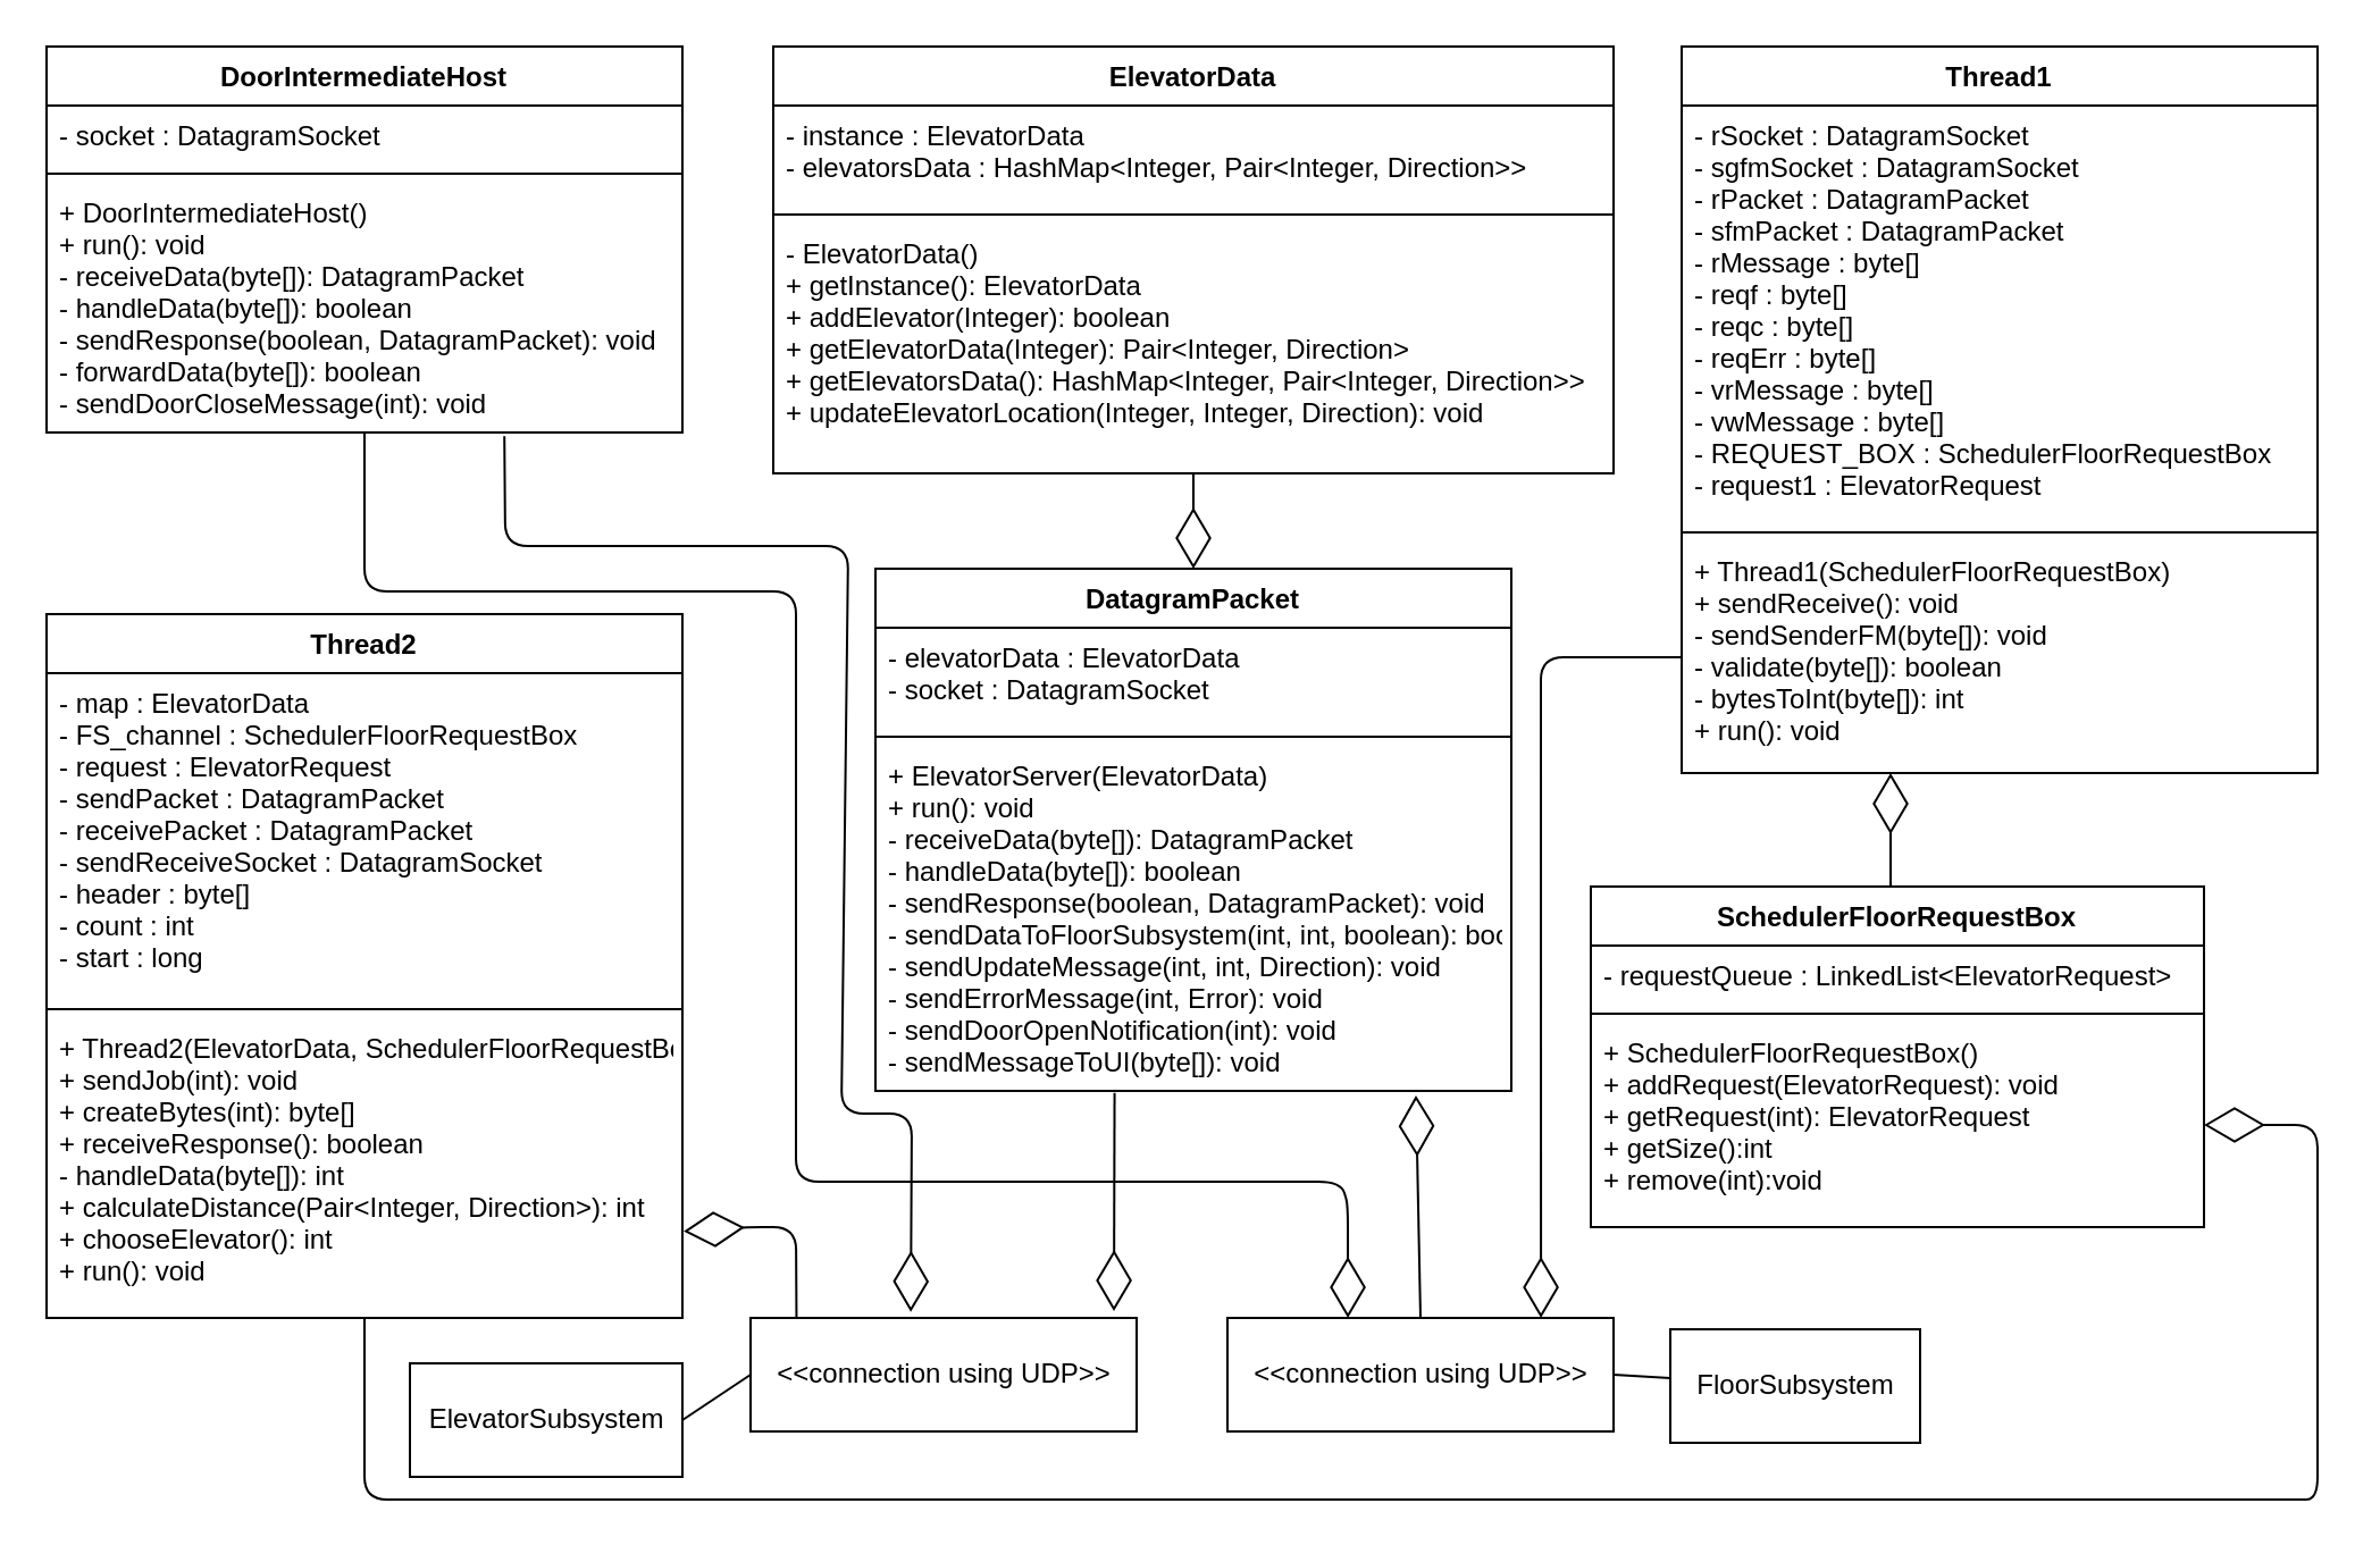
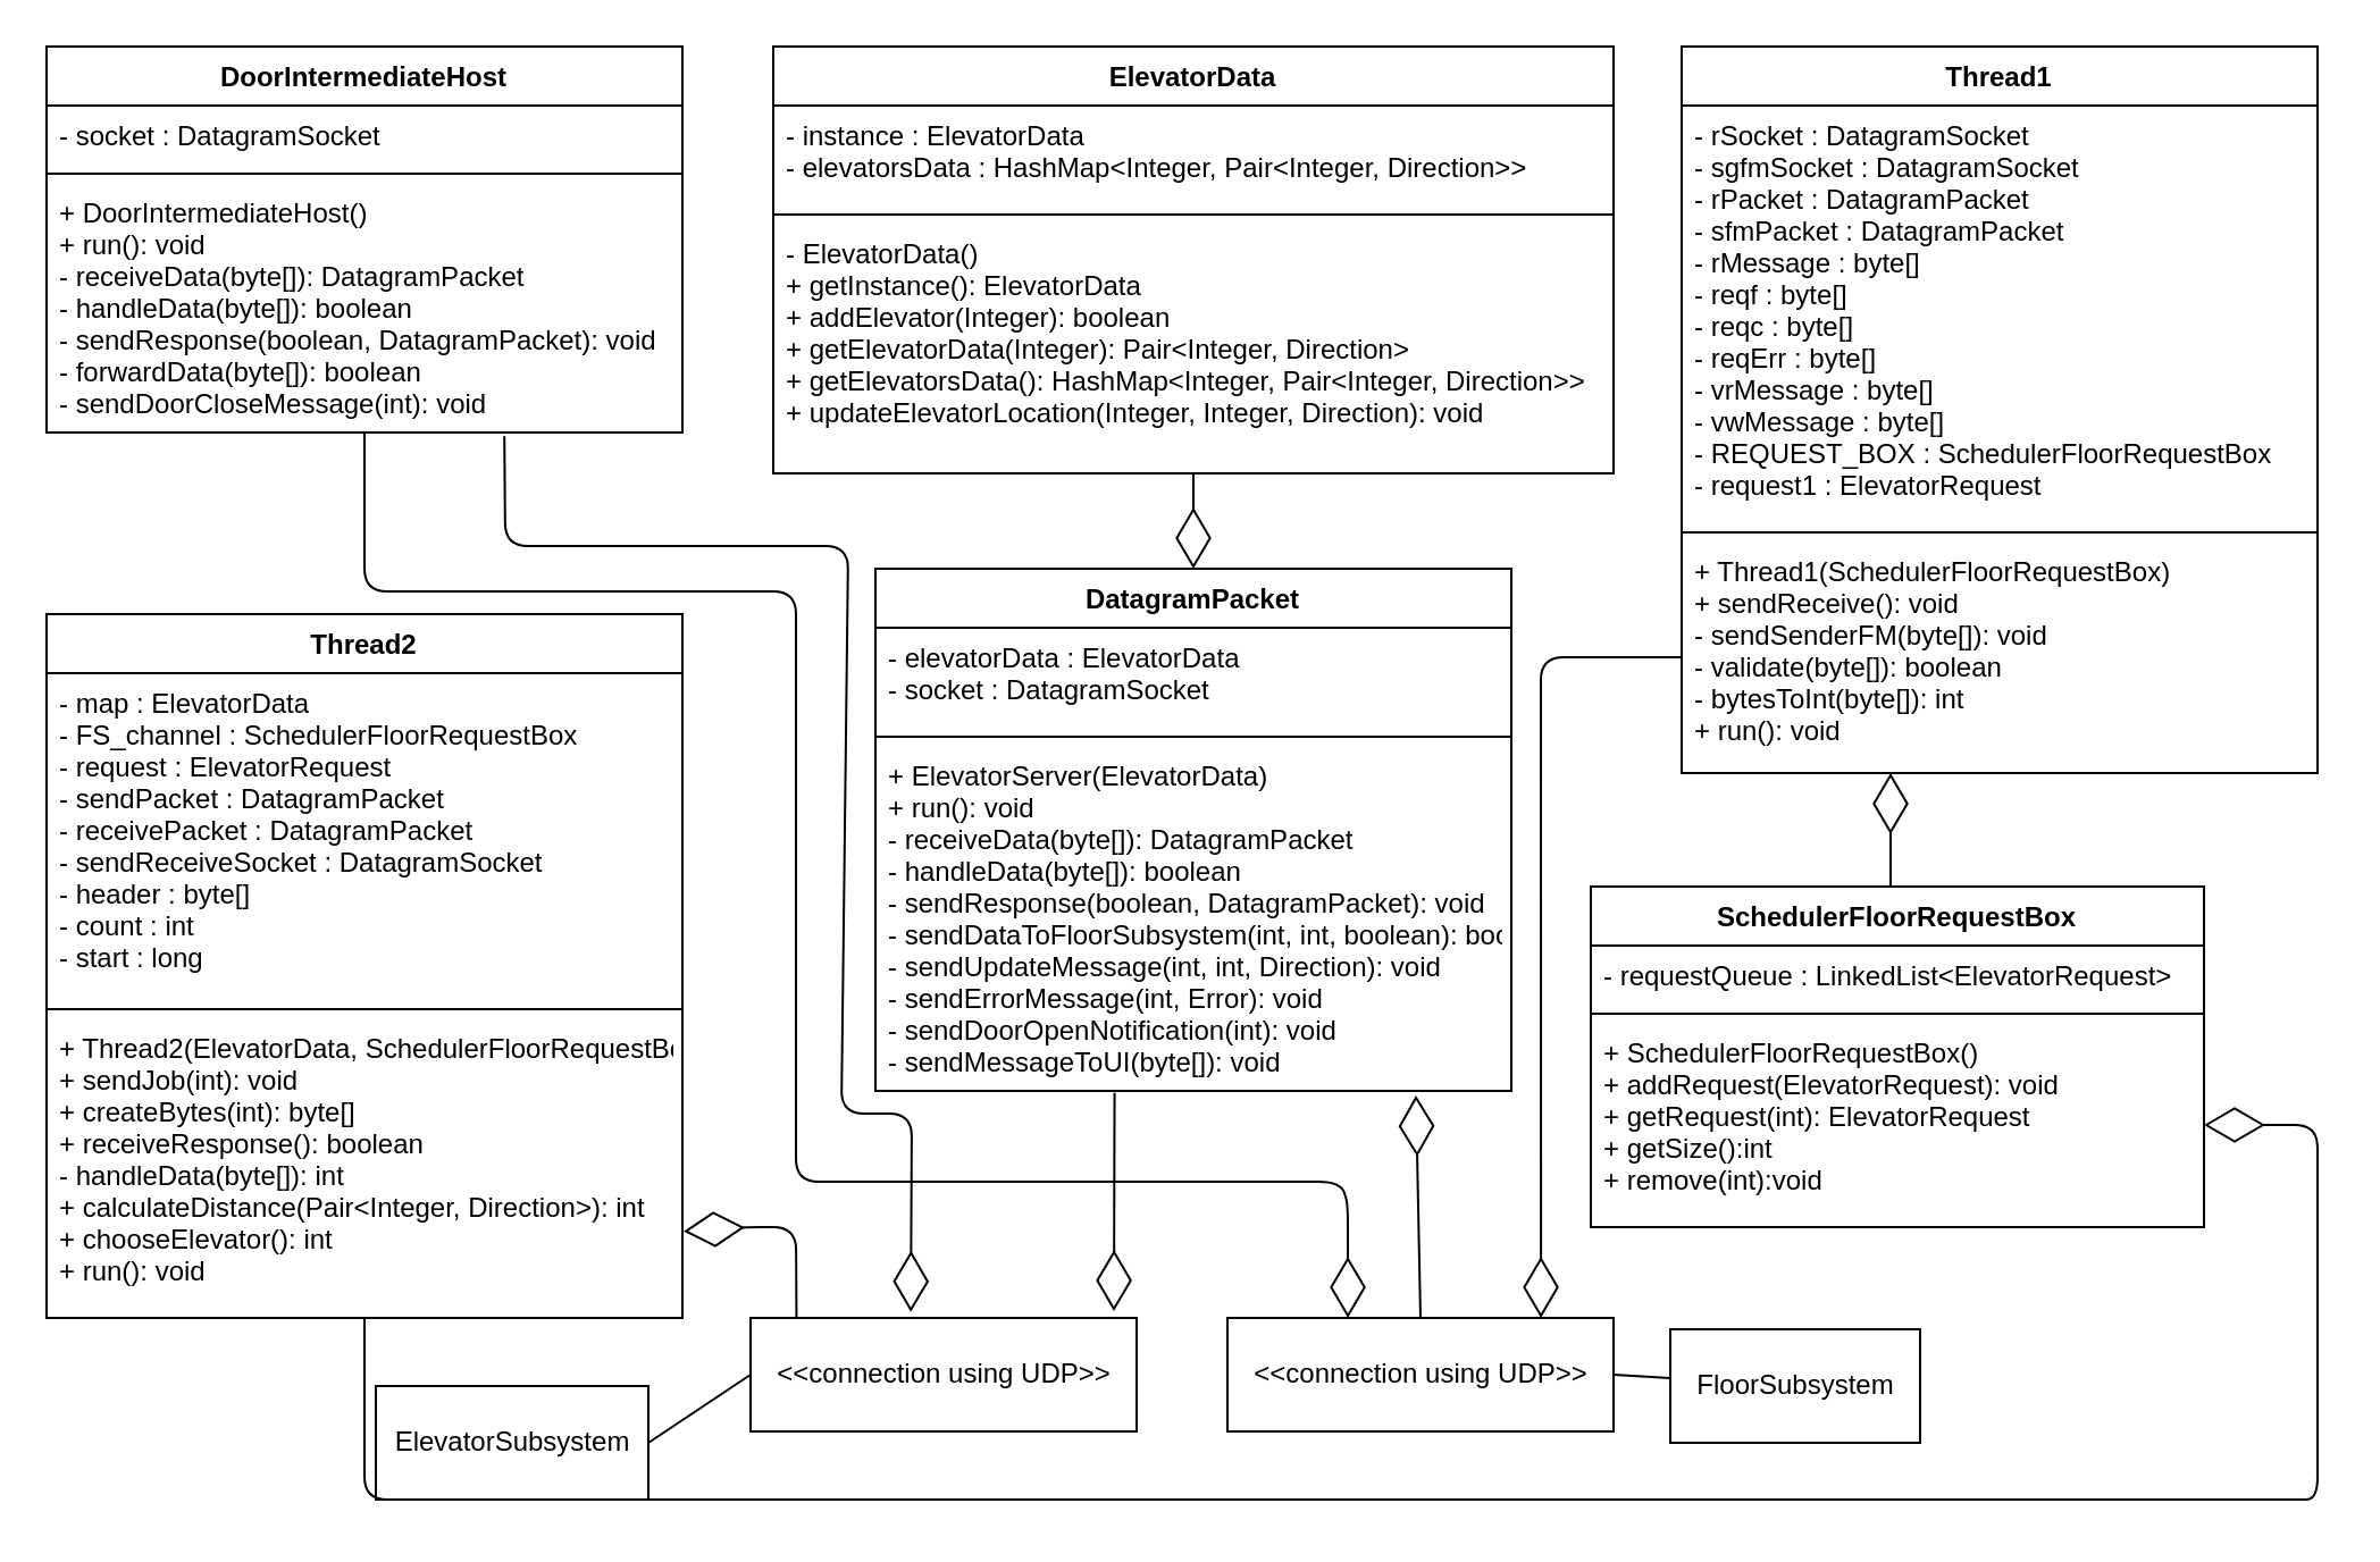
  <mxCell id="0" />
  <mxCell id="1" parent="0" />
  <mxCell id="2" value="DoorIntermediateHost" style="swimlane;fontStyle=1;align=center;verticalAlign=top;childLayout=stackLayout;horizontal=1;startSize=26;horizontalStack=0;resizeParent=1;resizeParentMax=0;resizeLast=0;collapsible=1;marginBottom=0;" parent="1" vertex="1"><mxGeometry x="20" y="20" width="280" height="170" as="geometry" /></mxCell>
  <mxCell id="3" value="- socket : DatagramSocket" style="text;strokeColor=none;fillColor=none;align=left;verticalAlign=top;spacingLeft=4;spacingRight=4;overflow=hidden;rotatable=0;points=[[0,0.5],[1,0.5]];portConstraint=eastwest;" parent="2" vertex="1"><mxGeometry y="26" width="280" height="26" as="geometry" /></mxCell>
  <mxCell id="4" value="" style="line;strokeWidth=1;fillColor=none;align=left;verticalAlign=middle;spacingTop=-1;spacingLeft=3;spacingRight=3;rotatable=0;labelPosition=right;points=[];portConstraint=eastwest;" parent="2" vertex="1"><mxGeometry y="52" width="280" height="8" as="geometry" /></mxCell>
  <mxCell id="5" value="+ DoorIntermediateHost()&#10;+ run(): void&#10;- receiveData(byte[]): DatagramPacket&#10;- handleData(byte[]): boolean&#10;- sendResponse(boolean, DatagramPacket): void&#10;- forwardData(byte[]): boolean&#10;- sendDoorCloseMessage(int): void" style="text;strokeColor=none;fillColor=none;align=left;verticalAlign=top;spacingLeft=4;spacingRight=4;overflow=hidden;rotatable=0;points=[[0,0.5],[1,0.5]];portConstraint=eastwest;" parent="2" vertex="1"><mxGeometry y="60" width="280" height="110" as="geometry" /></mxCell>
  <mxCell id="6" value="ElevatorData" style="swimlane;fontStyle=1;align=center;verticalAlign=top;childLayout=stackLayout;horizontal=1;startSize=26;horizontalStack=0;resizeParent=1;resizeParentMax=0;resizeLast=0;collapsible=1;marginBottom=0;" parent="1" vertex="1"><mxGeometry x="340" y="20" width="370" height="188" as="geometry" /></mxCell>
  <mxCell id="7" value="- instance : ElevatorData&#10;- elevatorsData : HashMap&lt;Integer, Pair&lt;Integer, Direction&gt;&gt;" style="text;strokeColor=none;fillColor=none;align=left;verticalAlign=top;spacingLeft=4;spacingRight=4;overflow=hidden;rotatable=0;points=[[0,0.5],[1,0.5]];portConstraint=eastwest;" parent="6" vertex="1"><mxGeometry y="26" width="370" height="44" as="geometry" /></mxCell>
  <mxCell id="8" value="" style="line;strokeWidth=1;fillColor=none;align=left;verticalAlign=middle;spacingTop=-1;spacingLeft=3;spacingRight=3;rotatable=0;labelPosition=right;points=[];portConstraint=eastwest;" parent="6" vertex="1"><mxGeometry y="70" width="370" height="8" as="geometry" /></mxCell>
  <mxCell id="9" value="- ElevatorData()&#10;+ getInstance(): ElevatorData&#10;+ addElevator(Integer): boolean&#10;+ getElevatorData(Integer): Pair&lt;Integer, Direction&gt;&#10;+ getElevatorsData(): HashMap&lt;Integer, Pair&lt;Integer, Direction&gt;&gt;&#10;+ updateElevatorLocation(Integer, Integer, Direction): void" style="text;strokeColor=none;fillColor=none;align=left;verticalAlign=top;spacingLeft=4;spacingRight=4;overflow=hidden;rotatable=0;points=[[0,0.5],[1,0.5]];portConstraint=eastwest;" parent="6" vertex="1"><mxGeometry y="78" width="370" height="110" as="geometry" /></mxCell>
  <mxCell id="10" value="DatagramPacket" style="swimlane;fontStyle=1;align=center;verticalAlign=top;childLayout=stackLayout;horizontal=1;startSize=26;horizontalStack=0;resizeParent=1;resizeParentMax=0;resizeLast=0;collapsible=1;marginBottom=0;" parent="1" vertex="1"><mxGeometry x="385" y="250" width="280" height="230" as="geometry" /></mxCell>
  <mxCell id="11" value="- elevatorData : ElevatorData&#10;- socket : DatagramSocket" style="text;strokeColor=none;fillColor=none;align=left;verticalAlign=top;spacingLeft=4;spacingRight=4;overflow=hidden;rotatable=0;points=[[0,0.5],[1,0.5]];portConstraint=eastwest;" parent="10" vertex="1"><mxGeometry y="26" width="280" height="44" as="geometry" /></mxCell>
  <mxCell id="12" value="" style="line;strokeWidth=1;fillColor=none;align=left;verticalAlign=middle;spacingTop=-1;spacingLeft=3;spacingRight=3;rotatable=0;labelPosition=right;points=[];portConstraint=eastwest;" parent="10" vertex="1"><mxGeometry y="70" width="280" height="8" as="geometry" /></mxCell>
  <mxCell id="13" value="+ ElevatorServer(ElevatorData)&#10;+ run(): void&#10;- receiveData(byte[]): DatagramPacket&#10;- handleData(byte[]): boolean&#10;- sendResponse(boolean, DatagramPacket): void&#10;- sendDataToFloorSubsystem(int, int, boolean): boolean&#10;- sendUpdateMessage(int, int, Direction): void&#10;- sendErrorMessage(int, Error): void&#10;- sendDoorOpenNotification(int): void&#10;- sendMessageToUI(byte[]): void" style="text;strokeColor=none;fillColor=none;align=left;verticalAlign=top;spacingLeft=4;spacingRight=4;overflow=hidden;rotatable=0;points=[[0,0.5],[1,0.5]];portConstraint=eastwest;" parent="10" vertex="1"><mxGeometry y="78" width="280" height="152" as="geometry" /></mxCell>
  <mxCell id="14" value="Thread1" style="swimlane;fontStyle=1;align=center;verticalAlign=top;childLayout=stackLayout;horizontal=1;startSize=26;horizontalStack=0;resizeParent=1;resizeParentMax=0;resizeLast=0;collapsible=1;marginBottom=0;" parent="1" vertex="1"><mxGeometry x="740" y="20" width="280" height="320" as="geometry" /></mxCell>
  <mxCell id="15" value="- rSocket : DatagramSocket&#10;- sgfmSocket : DatagramSocket&#10;- rPacket : DatagramPacket&#10;- sfmPacket : DatagramPacket&#10;- rMessage : byte[]&#10;- reqf : byte[]&#10;- reqc : byte[]&#10;- reqErr : byte[]&#10;- vrMessage : byte[]&#10;- vwMessage : byte[]&#10;- REQUEST_BOX : SchedulerFloorRequestBox&#10;- request1 : ElevatorRequest" style="text;strokeColor=none;fillColor=none;align=left;verticalAlign=top;spacingLeft=4;spacingRight=4;overflow=hidden;rotatable=0;points=[[0,0.5],[1,0.5]];portConstraint=eastwest;" parent="14" vertex="1"><mxGeometry y="26" width="280" height="184" as="geometry" /></mxCell>
  <mxCell id="16" value="" style="line;strokeWidth=1;fillColor=none;align=left;verticalAlign=middle;spacingTop=-1;spacingLeft=3;spacingRight=3;rotatable=0;labelPosition=right;points=[];portConstraint=eastwest;" parent="14" vertex="1"><mxGeometry y="210" width="280" height="8" as="geometry" /></mxCell>
  <mxCell id="17" value="+ Thread1(SchedulerFloorRequestBox)&#10;+ sendReceive(): void&#10;- sendSenderFM(byte[]): void&#10;- validate(byte[]): boolean&#10;- bytesToInt(byte[]): int&#10;+ run(): void" style="text;strokeColor=none;fillColor=none;align=left;verticalAlign=top;spacingLeft=4;spacingRight=4;overflow=hidden;rotatable=0;points=[[0,0.5],[1,0.5]];portConstraint=eastwest;" parent="14" vertex="1"><mxGeometry y="218" width="280" height="102" as="geometry" /></mxCell>
  <mxCell id="18" value="Thread2" style="swimlane;fontStyle=1;align=center;verticalAlign=top;childLayout=stackLayout;horizontal=1;startSize=26;horizontalStack=0;resizeParent=1;resizeParentMax=0;resizeLast=0;collapsible=1;marginBottom=0;" parent="1" vertex="1"><mxGeometry x="20" y="270" width="280" height="310" as="geometry" /></mxCell>
  <mxCell id="19" value="- map : ElevatorData&#10;- FS_channel : SchedulerFloorRequestBox&#10;- request : ElevatorRequest&#10;- sendPacket : DatagramPacket&#10;- receivePacket : DatagramPacket&#10;- sendReceiveSocket : DatagramSocket&#10;- header : byte[]&#10;- count : int&#10;- start : long" style="text;strokeColor=none;fillColor=none;align=left;verticalAlign=top;spacingLeft=4;spacingRight=4;overflow=hidden;rotatable=0;points=[[0,0.5],[1,0.5]];portConstraint=eastwest;" parent="18" vertex="1"><mxGeometry y="26" width="280" height="144" as="geometry" /></mxCell>
  <mxCell id="20" value="" style="line;strokeWidth=1;fillColor=none;align=left;verticalAlign=middle;spacingTop=-1;spacingLeft=3;spacingRight=3;rotatable=0;labelPosition=right;points=[];portConstraint=eastwest;" parent="18" vertex="1"><mxGeometry y="170" width="280" height="8" as="geometry" /></mxCell>
  <mxCell id="21" value="+ Thread2(ElevatorData, SchedulerFloorRequestBox)&#10;+ sendJob(int): void&#10;+ createBytes(int): byte[]&#10;+ receiveResponse(): boolean&#10;- handleData(byte[]): int&#10;+ calculateDistance(Pair&lt;Integer, Direction&gt;): int&#10;+ chooseElevator(): int&#10;+ run(): void" style="text;strokeColor=none;fillColor=none;align=left;verticalAlign=top;spacingLeft=4;spacingRight=4;overflow=hidden;rotatable=0;points=[[0,0.5],[1,0.5]];portConstraint=eastwest;" parent="18" vertex="1"><mxGeometry y="178" width="280" height="132" as="geometry" /></mxCell>
  <mxCell id="22" value="SchedulerFloorRequestBox" style="swimlane;fontStyle=1;align=center;verticalAlign=top;childLayout=stackLayout;horizontal=1;startSize=26;horizontalStack=0;resizeParent=1;resizeParentMax=0;resizeLast=0;collapsible=1;marginBottom=0;" parent="1" vertex="1"><mxGeometry x="700" y="390" width="270" height="150" as="geometry" /></mxCell>
  <mxCell id="23" value="- requestQueue : LinkedList&lt;ElevatorRequest&gt;" style="text;strokeColor=none;fillColor=none;align=left;verticalAlign=top;spacingLeft=4;spacingRight=4;overflow=hidden;rotatable=0;points=[[0,0.5],[1,0.5]];portConstraint=eastwest;" parent="22" vertex="1"><mxGeometry y="26" width="270" height="26" as="geometry" /></mxCell>
  <mxCell id="24" value="" style="line;strokeWidth=1;fillColor=none;align=left;verticalAlign=middle;spacingTop=-1;spacingLeft=3;spacingRight=3;rotatable=0;labelPosition=right;points=[];portConstraint=eastwest;" parent="22" vertex="1"><mxGeometry y="52" width="270" height="8" as="geometry" /></mxCell>
  <mxCell id="25" value="+ SchedulerFloorRequestBox()&#10;+ addRequest(ElevatorRequest): void&#10;+ getRequest(int): ElevatorRequest&#10;+ getSize():int&#10;+ remove(int):void" style="text;strokeColor=none;fillColor=none;align=left;verticalAlign=top;spacingLeft=4;spacingRight=4;overflow=hidden;rotatable=0;points=[[0,0.5],[1,0.5]];portConstraint=eastwest;" parent="22" vertex="1"><mxGeometry y="60" width="270" height="90" as="geometry" /></mxCell>
  <mxCell id="26" value="" style="endArrow=diamondThin;endFill=0;endSize=24;html=1;entryX=0.5;entryY=0;entryDx=0;entryDy=0;" parent="1" source="9" target="10" edge="1"><mxGeometry width="160" relative="1" as="geometry"><mxPoint x="440" y="570" as="sourcePoint" /><mxPoint x="540" y="530" as="targetPoint" /></mxGeometry></mxCell>
  <mxCell id="27" value="&amp;lt;&amp;lt;connection using UDP&amp;gt;&amp;gt;" style="html=1;" parent="1" vertex="1"><mxGeometry x="330" y="580" width="170" height="50" as="geometry" /></mxCell>
  <mxCell id="28" value="" style="endArrow=diamondThin;endFill=0;endSize=24;html=1;exitX=0.376;exitY=1.006;exitDx=0;exitDy=0;exitPerimeter=0;" parent="1" source="13" edge="1"><mxGeometry width="160" relative="1" as="geometry"><mxPoint x="742.43" y="590" as="sourcePoint" /><mxPoint x="490" y="577" as="targetPoint" /></mxGeometry></mxCell>
- <mxCell id="29" value="ElevatorSubsystem" style="html=1;" parent="1" vertex="1"><mxGeometry x="180" y="600" width="120" height="50" as="geometry" /></mxCell>
+ <mxCell id="29" value="ElevatorSubsystem" style="html=1;" parent="1" vertex="1"><mxGeometry x="165" y="610" width="120" height="50" as="geometry" /></mxCell>
  <mxCell id="30" value="FloorSubsystem" style="html=1;" parent="1" vertex="1"><mxGeometry x="735" y="585" width="110" height="50" as="geometry" /></mxCell>
  <mxCell id="31" value="&amp;lt;&amp;lt;connection using UDP&amp;gt;&amp;gt;" style="html=1;" parent="1" vertex="1"><mxGeometry x="540" y="580" width="170" height="50" as="geometry" /></mxCell>
  <mxCell id="32" value="" style="endArrow=diamondThin;endFill=0;endSize=24;html=1;exitX=0.5;exitY=0;exitDx=0;exitDy=0;" parent="1" source="31" edge="1"><mxGeometry width="160" relative="1" as="geometry"><mxPoint x="510.12" y="500" as="sourcePoint" /><mxPoint x="623" y="482" as="targetPoint" /></mxGeometry></mxCell>
  <mxCell id="33" value="" style="endArrow=diamondThin;endFill=0;endSize=24;html=1;exitX=0;exitY=0.5;exitDx=0;exitDy=0;entryX=0.812;entryY=0;entryDx=0;entryDy=0;entryPerimeter=0;" parent="1" source="17" target="31" edge="1"><mxGeometry width="160" relative="1" as="geometry"><mxPoint x="645" y="570" as="sourcePoint" /><mxPoint x="840" y="690" as="targetPoint" /><Array as="points"><mxPoint x="678" y="289" /></Array></mxGeometry></mxCell>
  <mxCell id="34" value="" style="endArrow=diamondThin;endFill=0;endSize=24;html=1;" parent="1" edge="1"><mxGeometry width="160" relative="1" as="geometry"><mxPoint x="832" y="390" as="sourcePoint" /><mxPoint x="832" y="340" as="targetPoint" /></mxGeometry></mxCell>
  <mxCell id="35" value="" style="endArrow=diamondThin;endFill=0;endSize=24;html=1;entryX=1;entryY=0.5;entryDx=0;entryDy=0;" parent="1" source="21" target="25" edge="1"><mxGeometry width="160" relative="1" as="geometry"><mxPoint x="273" y="582" as="sourcePoint" /><mxPoint x="697.5" y="580" as="targetPoint" /><Array as="points"><mxPoint x="160" y="660" /><mxPoint x="1000" y="660" /><mxPoint x="1020" y="660" /><mxPoint x="1020" y="495" /></Array></mxGeometry></mxCell>
  <mxCell id="36" value="" style="endArrow=diamondThin;endFill=0;endSize=24;html=1;entryX=1.002;entryY=0.711;entryDx=0;entryDy=0;entryPerimeter=0;exitX=0.119;exitY=0.01;exitDx=0;exitDy=0;exitPerimeter=0;" parent="1" source="27" target="21" edge="1"><mxGeometry width="160" relative="1" as="geometry"><mxPoint x="360" y="570" as="sourcePoint" /><mxPoint x="455" y="560" as="targetPoint" /><Array as="points"><mxPoint x="350" y="540" /><mxPoint x="330" y="540" /></Array></mxGeometry></mxCell>
  <mxCell id="37" value="" style="endArrow=none;html=1;exitX=1;exitY=0.5;exitDx=0;exitDy=0;entryX=0;entryY=0.5;entryDx=0;entryDy=0;" parent="1" source="29" target="27" edge="1"><mxGeometry width="50" height="50" relative="1" as="geometry"><mxPoint x="560" y="490" as="sourcePoint" /><mxPoint x="610" y="440" as="targetPoint" /></mxGeometry></mxCell>
  <mxCell id="38" value="" style="endArrow=none;html=1;entryX=1;entryY=0.5;entryDx=0;entryDy=0;" parent="1" source="30" target="31" edge="1"><mxGeometry width="50" height="50" relative="1" as="geometry"><mxPoint x="400" y="680" as="sourcePoint" /><mxPoint x="412.5" y="610" as="targetPoint" /></mxGeometry></mxCell>
  <mxCell id="39" value="" style="endArrow=diamondThin;endFill=0;endSize=24;html=1;entryX=0.312;entryY=0;entryDx=0;entryDy=0;entryPerimeter=0;" parent="1" source="5" target="31" edge="1"><mxGeometry width="160" relative="1" as="geometry"><mxPoint x="547.56" y="620" as="sourcePoint" /><mxPoint x="593" y="560" as="targetPoint" /><Array as="points"><mxPoint x="160" y="260" /><mxPoint x="350" y="260" /><mxPoint x="350" y="520" /><mxPoint x="590" y="520" /><mxPoint x="593" y="530" /></Array></mxGeometry></mxCell>
  <mxCell id="40" value="" style="endArrow=diamondThin;endFill=0;endSize=24;html=1;entryX=0.415;entryY=-0.052;entryDx=0;entryDy=0;exitX=0.72;exitY=1.015;exitDx=0;exitDy=0;exitPerimeter=0;entryPerimeter=0;" parent="1" source="5" target="27" edge="1"><mxGeometry width="160" relative="1" as="geometry"><mxPoint x="170" y="200" as="sourcePoint" /><mxPoint x="603" y="570" as="targetPoint" /><Array as="points"><mxPoint x="222" y="240" /><mxPoint x="373" y="240" /><mxPoint x="370" y="490" /><mxPoint x="401" y="490" /></Array></mxGeometry></mxCell>
